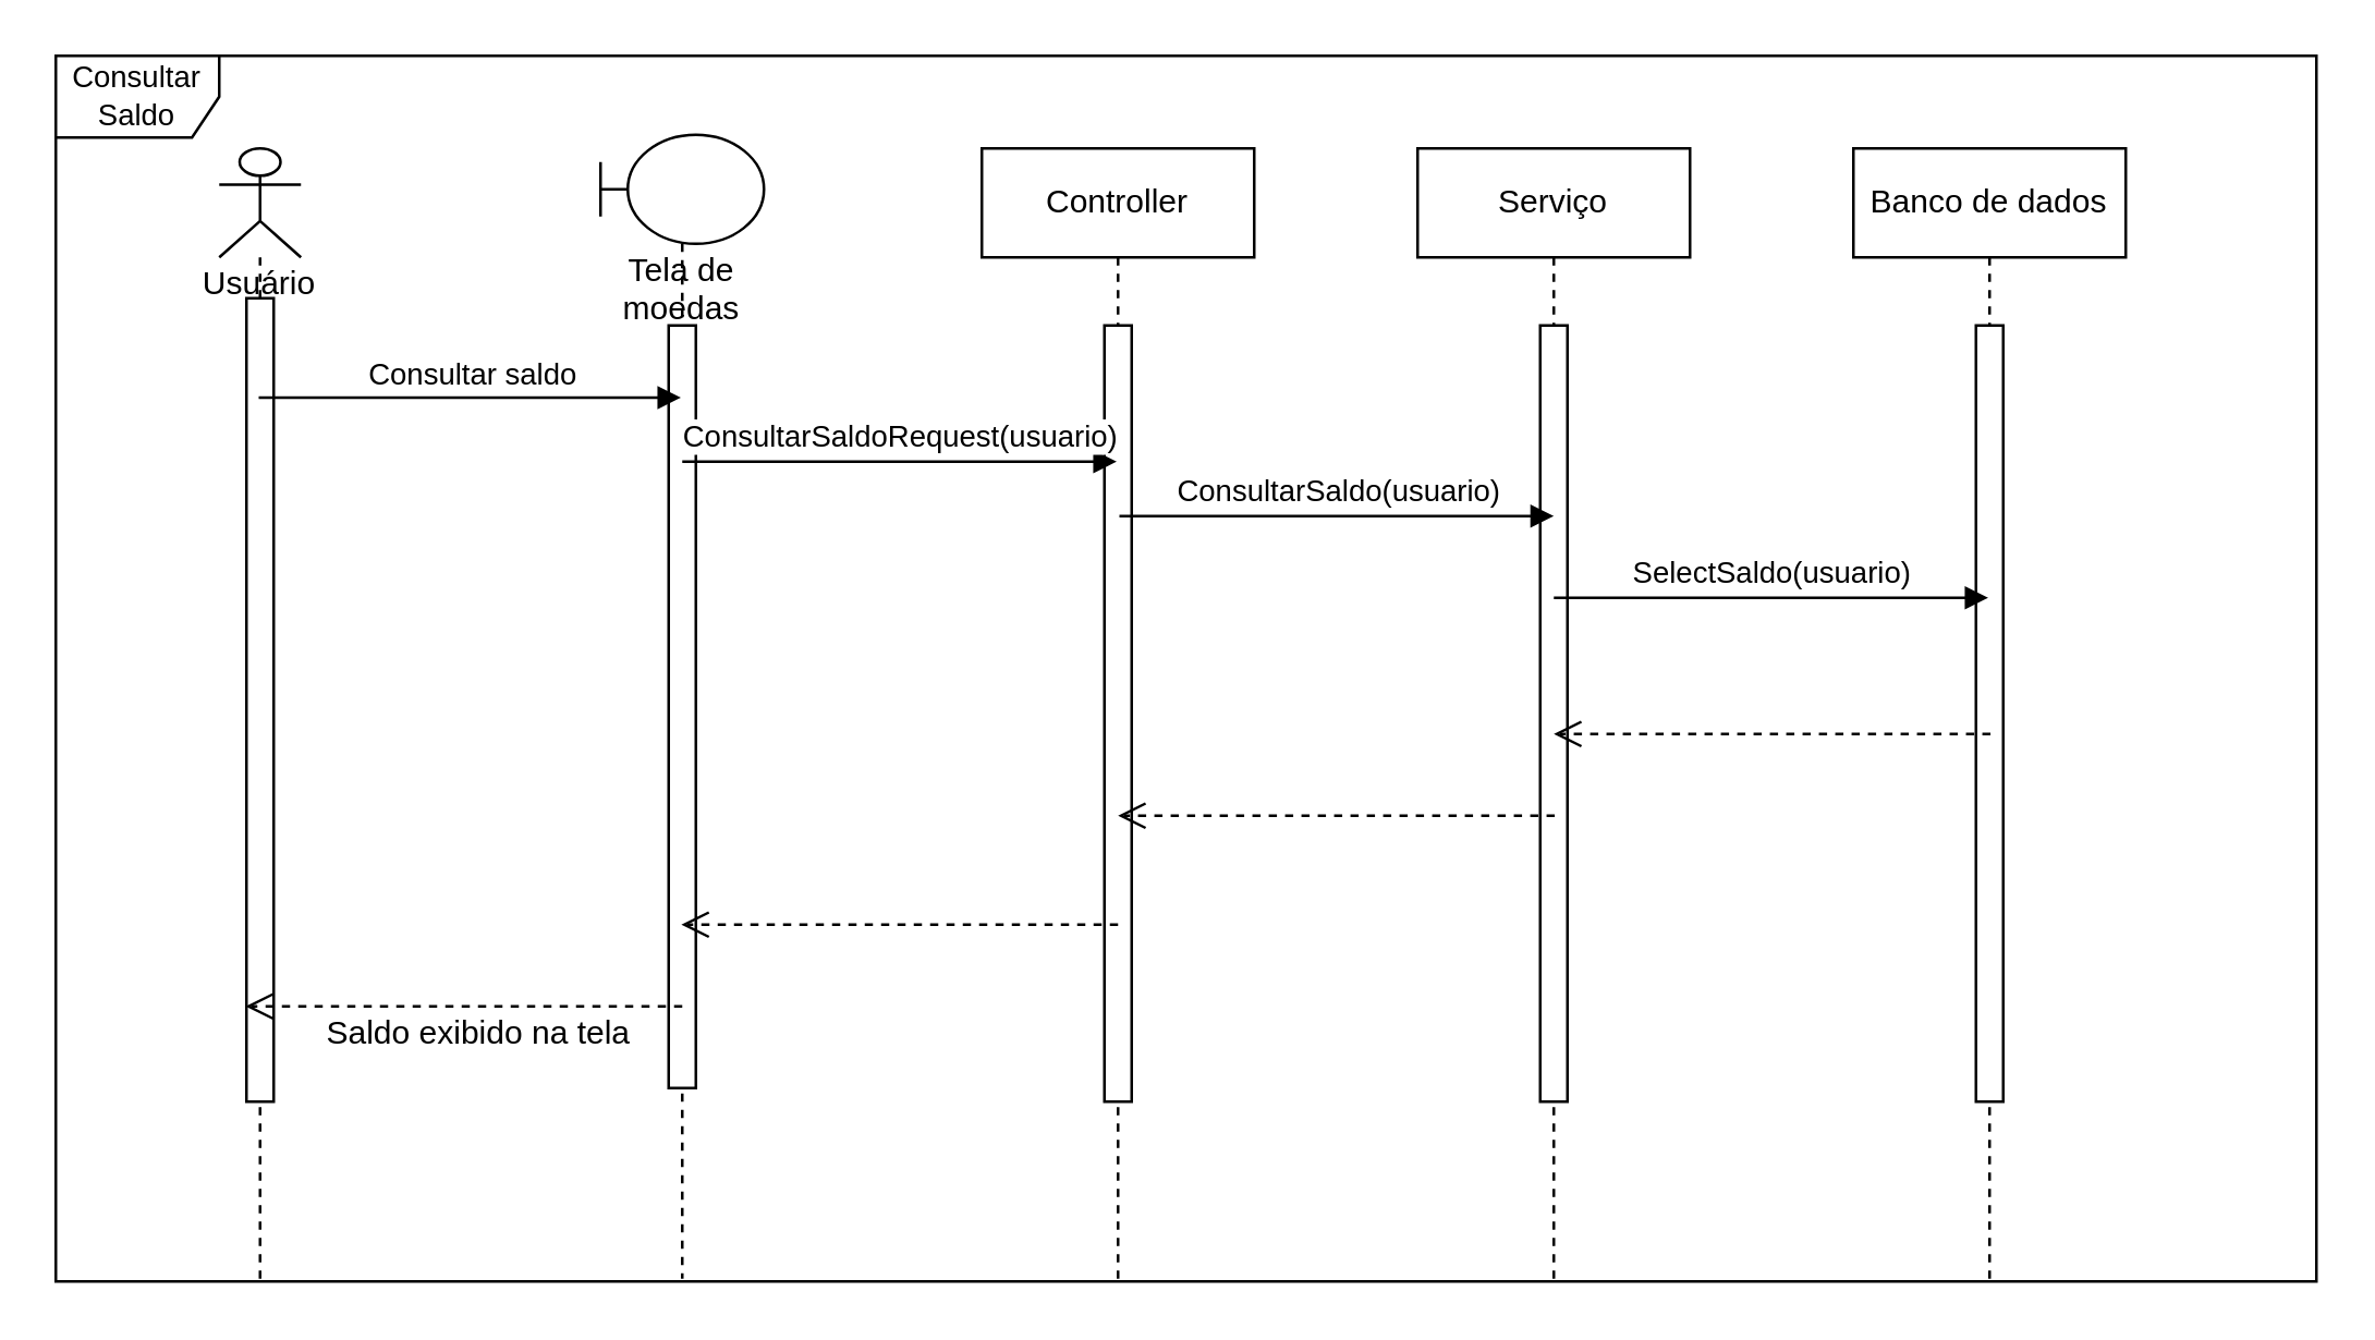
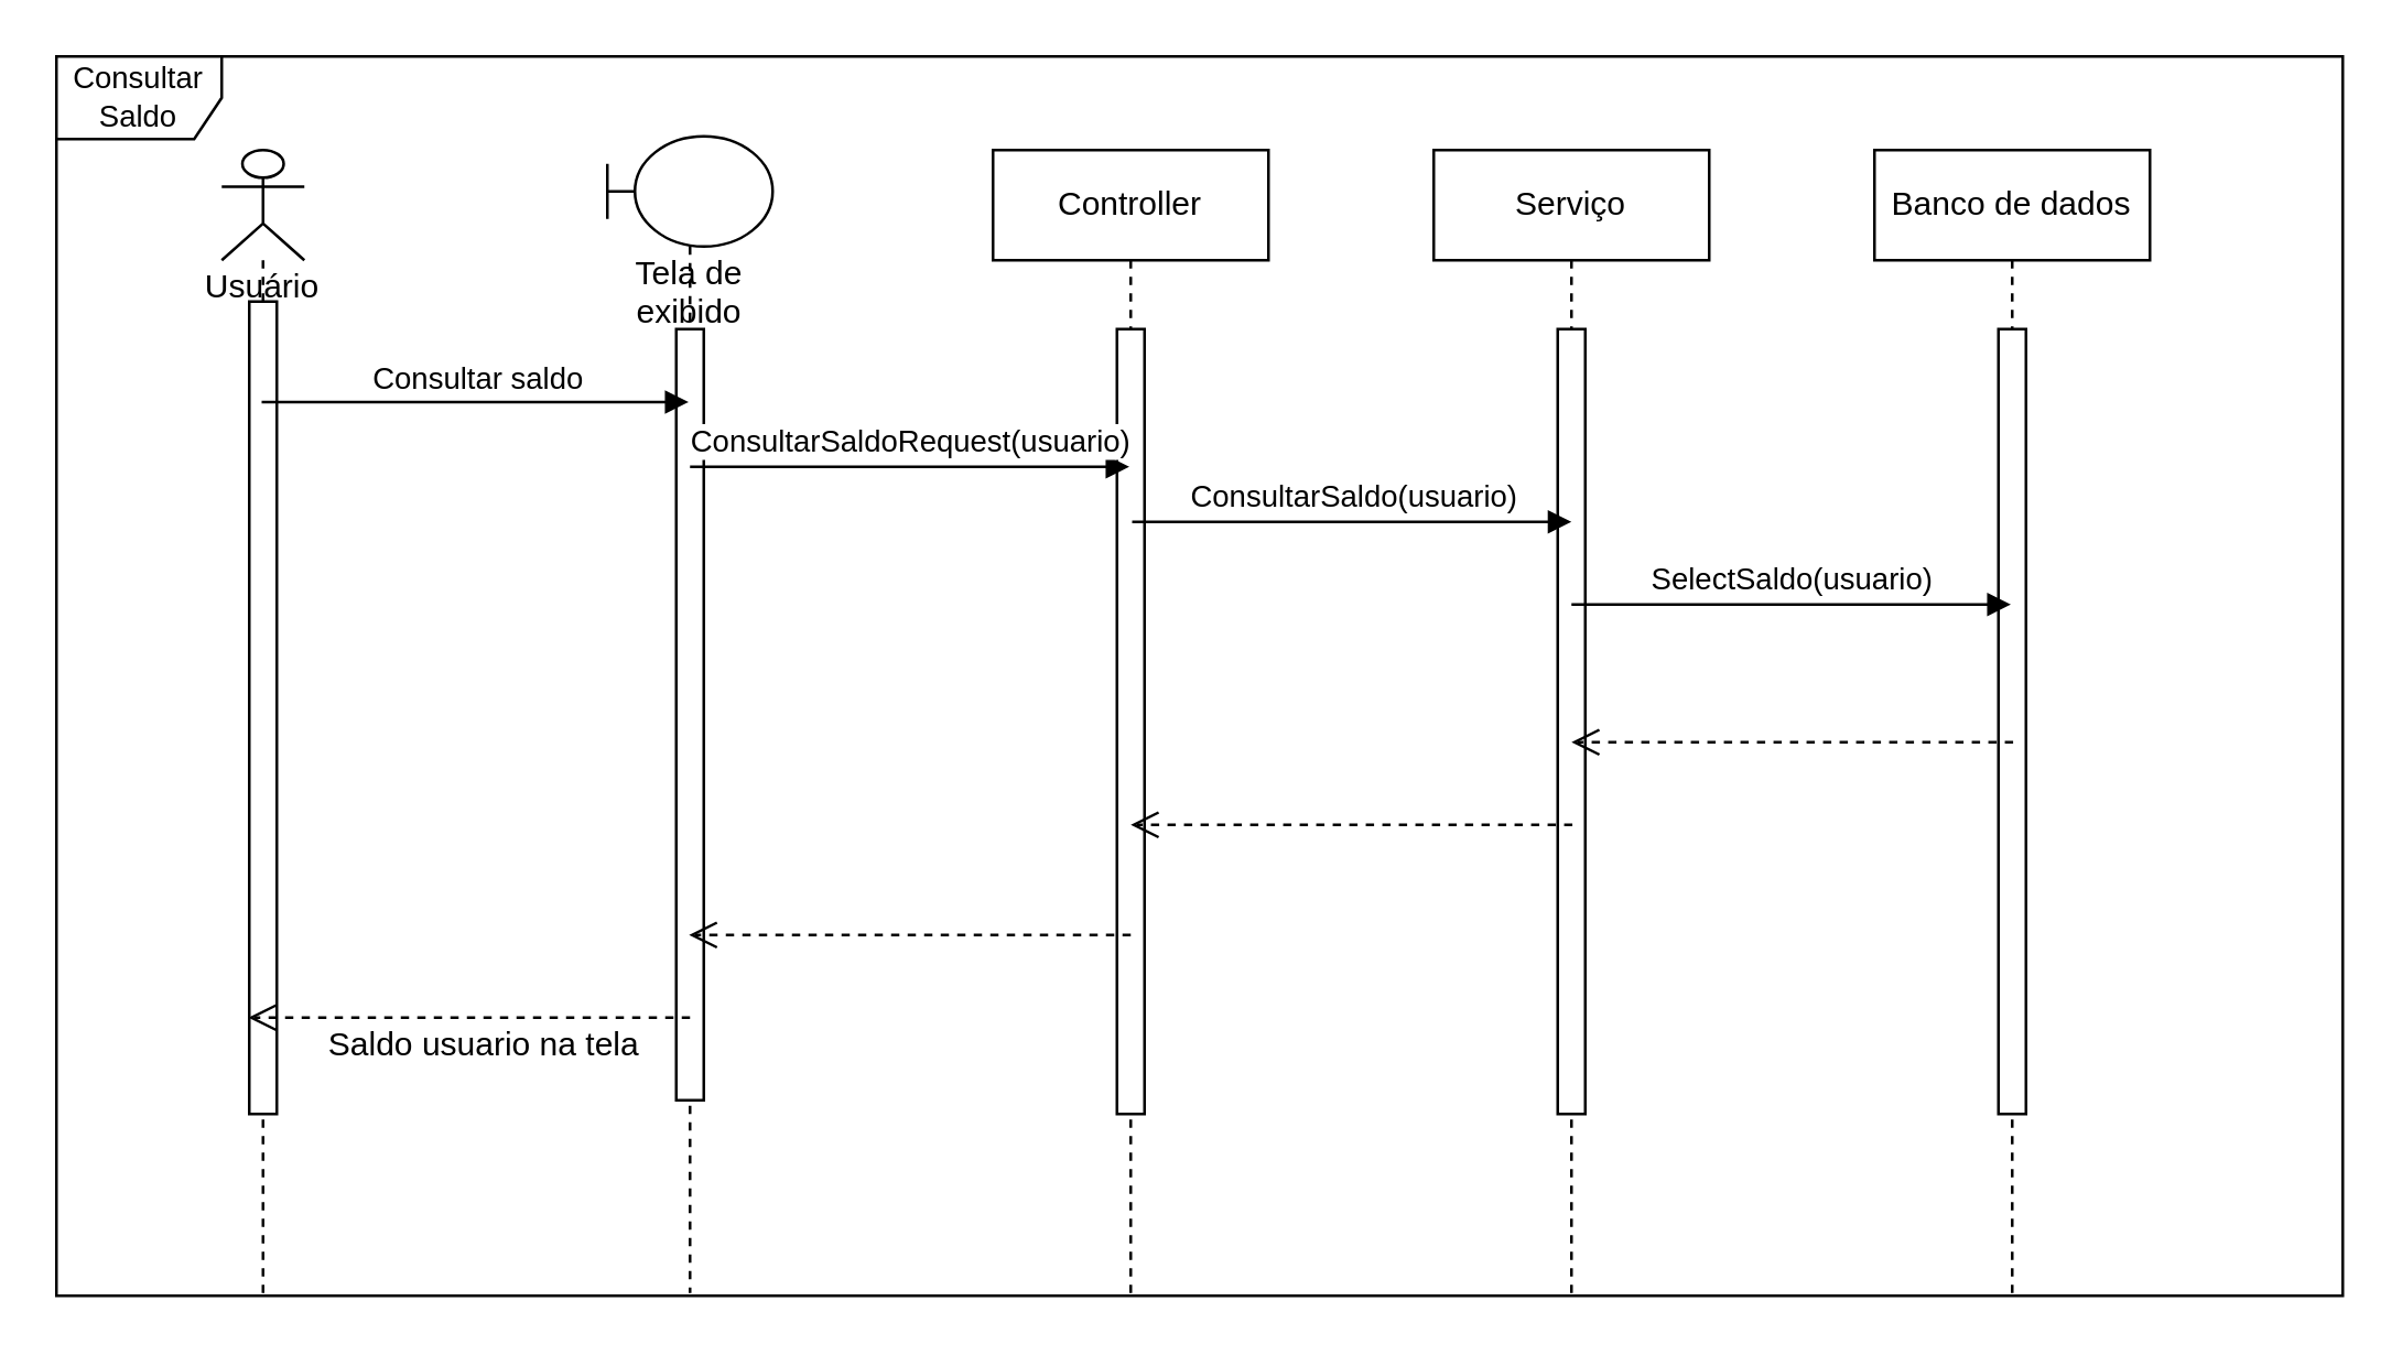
  <mxCell id="0" />
  <mxCell id="1" parent="0" />
  <mxCell id="2" value="Consultar Saldo" style="shape=umlFrame;whiteSpace=wrap;html=1;fontSize=11;" parent="1" vertex="1"><mxGeometry x="20" y="20" width="830" height="450" as="geometry" /></mxCell>
- <mxCell id="3" value="Tela de moedas" style="shape=umlLifeline;participant=umlBoundary;perimeter=lifelinePerimeter;whiteSpace=wrap;html=1;container=1;collapsible=0;recursiveResize=0;verticalAlign=top;spacingTop=36;outlineConnect=0;" parent="1" vertex="1"><mxGeometry x="220" y="49" width="60" height="420" as="geometry" /></mxCell>
+ <mxCell id="3" value="Tela de exibido" style="shape=umlLifeline;participant=umlBoundary;perimeter=lifelinePerimeter;whiteSpace=wrap;html=1;container=1;collapsible=0;recursiveResize=0;verticalAlign=top;spacingTop=36;outlineConnect=0;" parent="1" vertex="1"><mxGeometry x="220" y="49" width="60" height="420" as="geometry" /></mxCell>
  <mxCell id="4" value="" style="html=1;direction=south;" parent="3" vertex="1"><mxGeometry x="25" y="70" width="10" height="280" as="geometry" /></mxCell>
  <mxCell id="5" value="Usuário" style="shape=umlLifeline;participant=umlActor;perimeter=lifelinePerimeter;whiteSpace=wrap;html=1;container=1;collapsible=0;recursiveResize=0;verticalAlign=top;spacingTop=36;outlineConnect=0;" parent="1" vertex="1"><mxGeometry x="80" y="54" width="30" height="415" as="geometry" /></mxCell>
  <mxCell id="6" value="" style="html=1;direction=south;" parent="5" vertex="1"><mxGeometry x="10" y="55" width="10" height="295" as="geometry" /></mxCell>
  <mxCell id="7" value="Controller" style="shape=umlLifeline;perimeter=lifelinePerimeter;whiteSpace=wrap;html=1;container=1;collapsible=0;recursiveResize=0;outlineConnect=0;" parent="1" vertex="1"><mxGeometry x="360" y="54" width="100" height="415" as="geometry" /></mxCell>
  <mxCell id="8" value="" style="html=1;direction=south;" parent="7" vertex="1"><mxGeometry x="45" y="65" width="10" height="285" as="geometry" /></mxCell>
  <mxCell id="9" value="Serviço" style="shape=umlLifeline;perimeter=lifelinePerimeter;whiteSpace=wrap;html=1;container=1;collapsible=0;recursiveResize=0;outlineConnect=0;" parent="1" vertex="1"><mxGeometry x="520" y="54" width="100" height="415" as="geometry" /></mxCell>
  <mxCell id="10" value="" style="html=1;direction=south;" parent="9" vertex="1"><mxGeometry x="45" y="65" width="10" height="285" as="geometry" /></mxCell>
  <mxCell id="11" value="Banco de dados" style="shape=umlLifeline;perimeter=lifelinePerimeter;whiteSpace=wrap;html=1;container=1;collapsible=0;recursiveResize=0;outlineConnect=0;" parent="1" vertex="1"><mxGeometry x="680" y="54" width="100" height="415" as="geometry" /></mxCell>
  <mxCell id="12" value="" style="html=1;direction=south;" parent="11" vertex="1"><mxGeometry x="45" y="65" width="10" height="285" as="geometry" /></mxCell>
  <mxCell id="13" value="Consultar saldo" style="html=1;verticalAlign=bottom;endArrow=block;rounded=0;" parent="1" edge="1"><mxGeometry width="80" relative="1" as="geometry"><mxPoint x="94.5" y="145.5" as="sourcePoint" /><mxPoint x="249.5" y="145.5" as="targetPoint" /></mxGeometry></mxCell>
  <mxCell id="14" value="ConsultarSaldoRequest(usuario)" style="html=1;verticalAlign=bottom;endArrow=block;rounded=0;" parent="1" target="7" edge="1"><mxGeometry width="80" relative="1" as="geometry"><mxPoint x="250" y="169" as="sourcePoint" /><mxPoint x="405" y="169" as="targetPoint" /></mxGeometry></mxCell>
  <mxCell id="15" value="ConsultarSaldo(usuario)" style="html=1;verticalAlign=bottom;endArrow=block;rounded=0;" parent="1" edge="1"><mxGeometry width="80" relative="1" as="geometry"><mxPoint x="410.5" y="189" as="sourcePoint" /><mxPoint x="570" y="189" as="targetPoint" /></mxGeometry></mxCell>
  <mxCell id="16" value="SelectSaldo(usuario)" style="html=1;verticalAlign=bottom;endArrow=block;rounded=0;" parent="1" edge="1"><mxGeometry width="80" relative="1" as="geometry"><mxPoint x="570" y="219" as="sourcePoint" /><mxPoint x="729.5" y="219" as="targetPoint" /></mxGeometry></mxCell>
  <mxCell id="17" value="" style="group" parent="1" vertex="1" connectable="0"><mxGeometry x="409.997" y="299" width="165.003" height="30" as="geometry" /></mxCell>
  <mxCell id="18" value="" style="html=1;verticalAlign=bottom;endArrow=open;dashed=1;endSize=8;rounded=0;" parent="17" edge="1"><mxGeometry relative="1" as="geometry"><mxPoint x="160.333" as="sourcePoint" /><mxPoint as="targetPoint" /></mxGeometry></mxCell>
  <mxCell id="19" value="" style="html=1;verticalAlign=bottom;endArrow=open;dashed=1;endSize=8;rounded=0;" parent="1" edge="1"><mxGeometry relative="1" as="geometry"><mxPoint x="730.33" y="269" as="sourcePoint" /><mxPoint x="569.997" y="269" as="targetPoint" /></mxGeometry></mxCell>
  <mxCell id="20" value="" style="html=1;verticalAlign=bottom;endArrow=open;dashed=1;endSize=8;rounded=0;" parent="1" edge="1"><mxGeometry relative="1" as="geometry"><mxPoint x="410" y="339" as="sourcePoint" /><mxPoint x="249.667" y="339" as="targetPoint" /></mxGeometry></mxCell>
  <mxCell id="21" value="" style="html=1;verticalAlign=bottom;endArrow=open;dashed=1;endSize=8;rounded=0;" parent="1" edge="1"><mxGeometry relative="1" as="geometry"><mxPoint x="250" y="369" as="sourcePoint" /><mxPoint x="89.667" y="369" as="targetPoint" /></mxGeometry></mxCell>
- <mxCell id="22" value="Saldo exibido na tela" style="text;html=1;align=center;verticalAlign=middle;resizable=0;points=[];autosize=1;strokeColor=none;fillColor=none;" parent="1" vertex="1"><mxGeometry x="110" y="369" width="130" height="20" as="geometry" /></mxCell>
+ <mxCell id="22" value="Saldo usuario na tela" style="text;html=1;align=center;verticalAlign=middle;resizable=0;points=[];autosize=1;strokeColor=none;fillColor=none;" parent="1" vertex="1"><mxGeometry x="110" y="369" width="130" height="20" as="geometry" /></mxCell>
